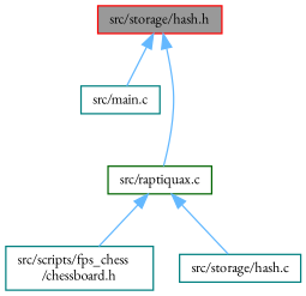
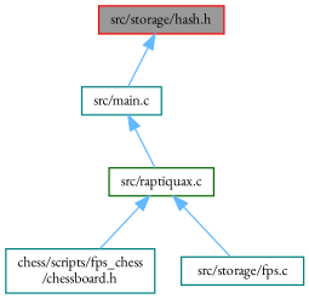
  digraph {
    fontname="EB Garamond"
    node [color=teal fillcolor=white fontname="EB Garamond" fontsize=10 shape=box style=filled]
    edge [color=steelblue1 dir=back fontname="EB Garamond" fontsize=10 labelfontname=Helvetica labelfontsize=10 style=solid]
    n1 [color=red fillcolor=grey60 fontcolor=black height=0.2 label="src/storage/hash.h" width=0.4]
    n2 [height=0.2 label="src/main.c" width=0.4]
    n3 [color=darkgreen height=0.2 label="src/raptiquax.c" width=0.4]
-   n4 [height=0.2 label="src/scripts/fps_chess\l/chessboard.h" width=0.4]
-   n5 [height=0.2 label="src/storage/hash.c" width=0.4]
+   n4 [height=0.2 label="chess/scripts/fps_chess\l/chessboard.h" width=0.4]
+   n5 [height=0.2 label="src/storage/fps.c" width=0.4]
    n1 -> n2
-   n1 -> n3
+   n2 -> n3
    n3 -> n4
    n3 -> n5
  }
